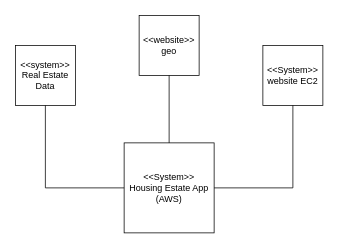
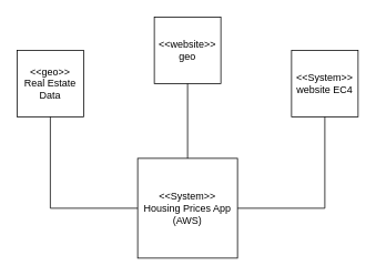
  <mxCell id="0" />
  <mxCell id="1" parent="0" />
- <mxCell id="2" value="&amp;lt;&amp;lt;System&amp;gt;&amp;gt;&lt;br&gt;Housing Estate App&lt;br&gt;(AWS)" style="whiteSpace=wrap;html=1;aspect=fixed;" vertex="1" parent="1"><mxGeometry x="165" y="190" width="120" height="120" as="geometry" /></mxCell>
+ <mxCell id="2" value="&amp;lt;&amp;lt;System&amp;gt;&amp;gt;&lt;br&gt;Housing Prices App&lt;br&gt;(AWS)" style="whiteSpace=wrap;html=1;aspect=fixed;" vertex="1" parent="1"><mxGeometry x="165" y="190" width="120" height="120" as="geometry" /></mxCell>
  <mxCell id="3" value="&amp;lt;&amp;lt;website&amp;gt;&amp;gt;&lt;br&gt;geo" style="whiteSpace=wrap;html=1;aspect=fixed;" vertex="1" parent="1"><mxGeometry x="185" y="20" width="80" height="80" as="geometry" /></mxCell>
- <mxCell id="4" value="&amp;lt;&amp;lt;system&amp;gt;&amp;gt;&lt;br&gt;Real Estate Data" style="whiteSpace=wrap;html=1;aspect=fixed;" vertex="1" parent="1"><mxGeometry x="20" y="60" width="80" height="80" as="geometry" /></mxCell>
- <mxCell id="5" value="&amp;lt;&amp;lt;System&amp;gt;&amp;gt;&lt;br&gt;website EC2" style="whiteSpace=wrap;html=1;aspect=fixed;" vertex="1" parent="1"><mxGeometry x="350" y="60" width="80" height="80" as="geometry" /></mxCell>
+ <mxCell id="4" value="&amp;lt;&amp;lt;geo&amp;gt;&amp;gt;&lt;br&gt;Real Estate Data" style="whiteSpace=wrap;html=1;aspect=fixed;" vertex="1" parent="1"><mxGeometry x="20" y="60" width="80" height="80" as="geometry" /></mxCell>
+ <mxCell id="5" value="&amp;lt;&amp;lt;System&amp;gt;&amp;gt;&lt;br&gt;website EC4" style="whiteSpace=wrap;html=1;aspect=fixed;" vertex="1" parent="1"><mxGeometry x="350" y="60" width="80" height="80" as="geometry" /></mxCell>
  <mxCell id="6" value="" style="endArrow=none;html=1;rounded=0;exitX=0.5;exitY=0;exitDx=0;exitDy=0;entryX=0.5;entryY=1;entryDx=0;entryDy=0;" edge="1" parent="1" source="2" target="3"><mxGeometry width="50" height="50" relative="1" as="geometry"><mxPoint x="180" y="150" as="sourcePoint" /><mxPoint x="230" y="100" as="targetPoint" /></mxGeometry></mxCell>
  <mxCell id="7" value="" style="endArrow=none;html=1;rounded=0;exitX=0;exitY=0.5;exitDx=0;exitDy=0;" edge="1" parent="1" source="2"><mxGeometry width="50" height="50" relative="1" as="geometry"><mxPoint x="10" y="190" as="sourcePoint" /><mxPoint x="60" y="140" as="targetPoint" /><Array as="points"><mxPoint x="60" y="250" /></Array></mxGeometry></mxCell>
  <mxCell id="8" value="" style="endArrow=none;html=1;rounded=0;exitX=1;exitY=0.5;exitDx=0;exitDy=0;" edge="1" parent="1" source="2"><mxGeometry width="50" height="50" relative="1" as="geometry"><mxPoint x="340" y="190" as="sourcePoint" /><mxPoint x="390" y="140" as="targetPoint" /><Array as="points"><mxPoint x="390" y="250" /></Array></mxGeometry></mxCell>
